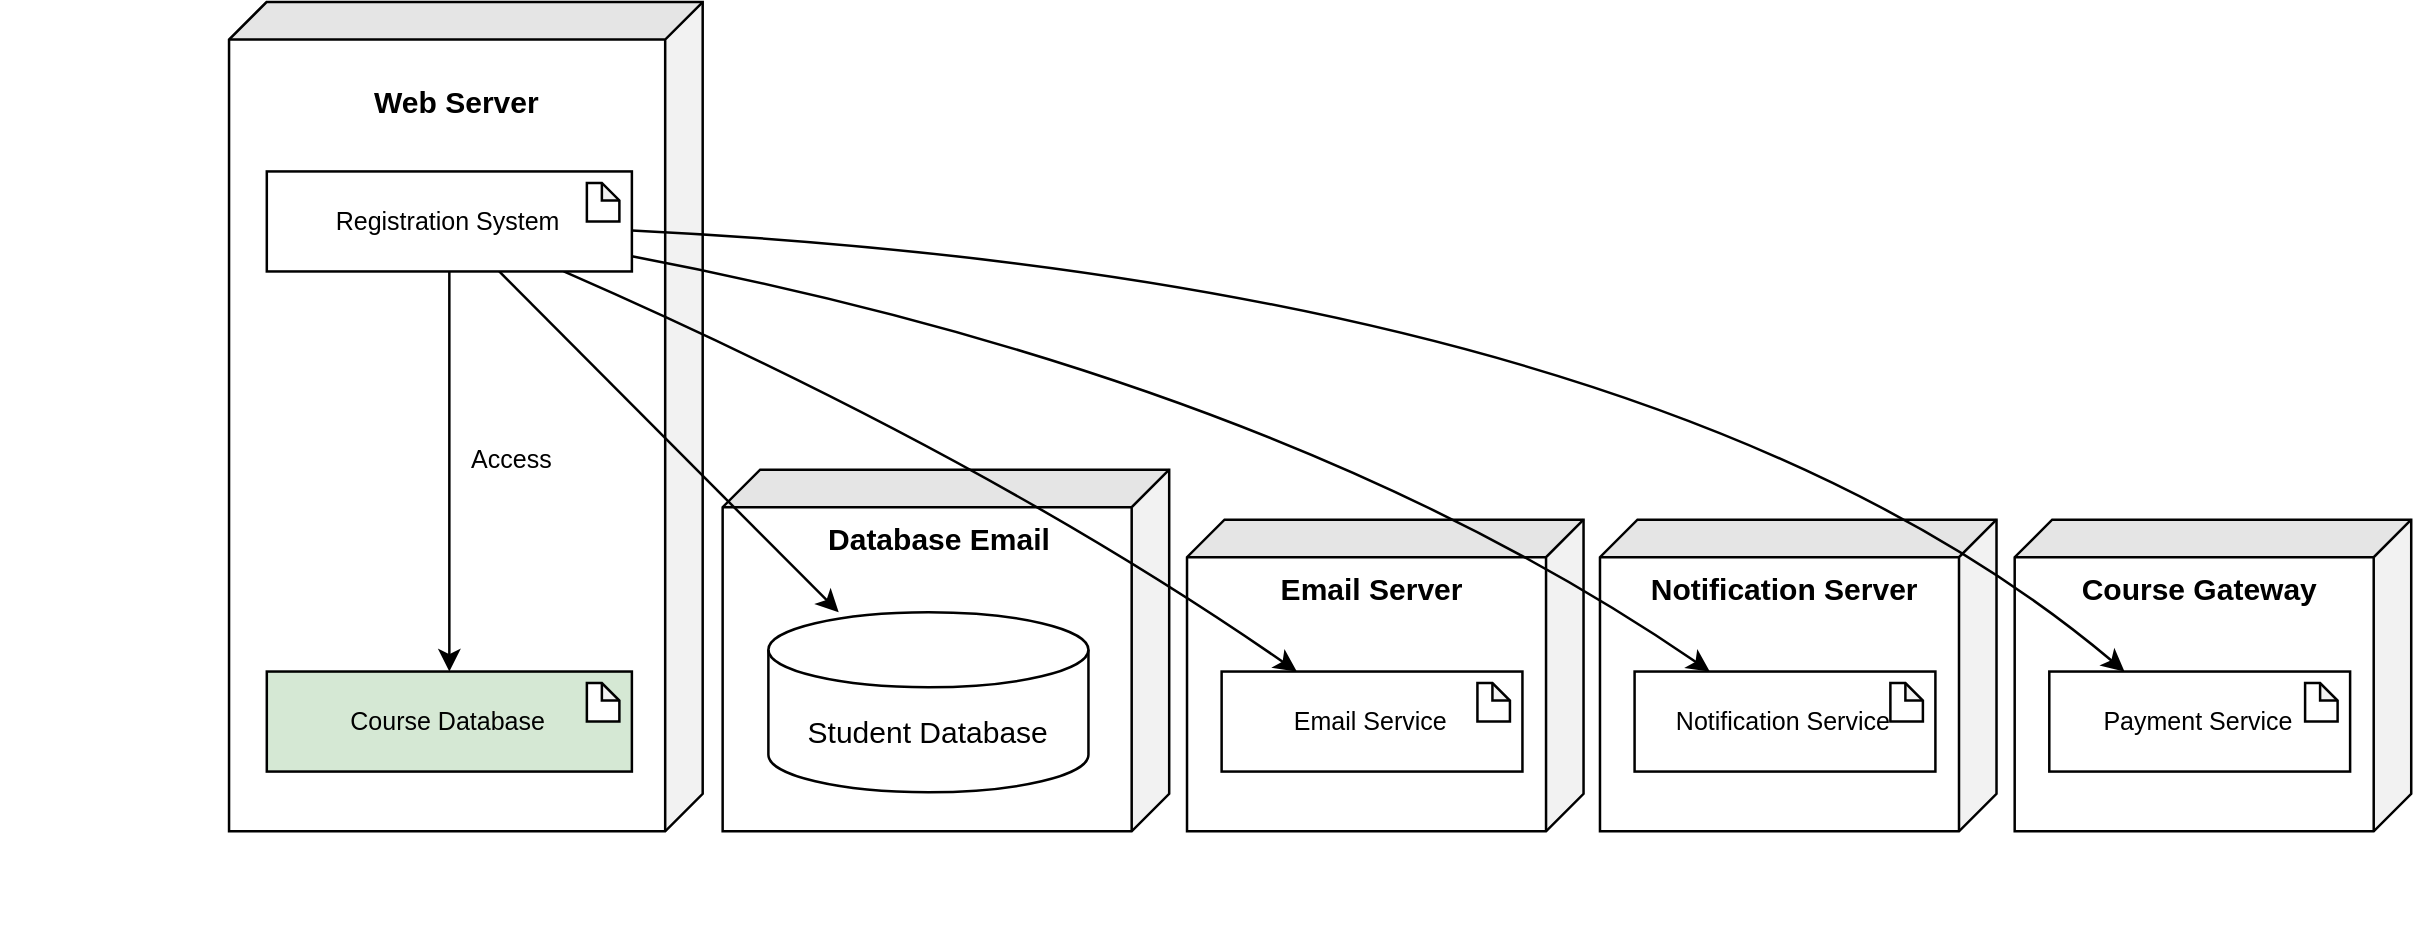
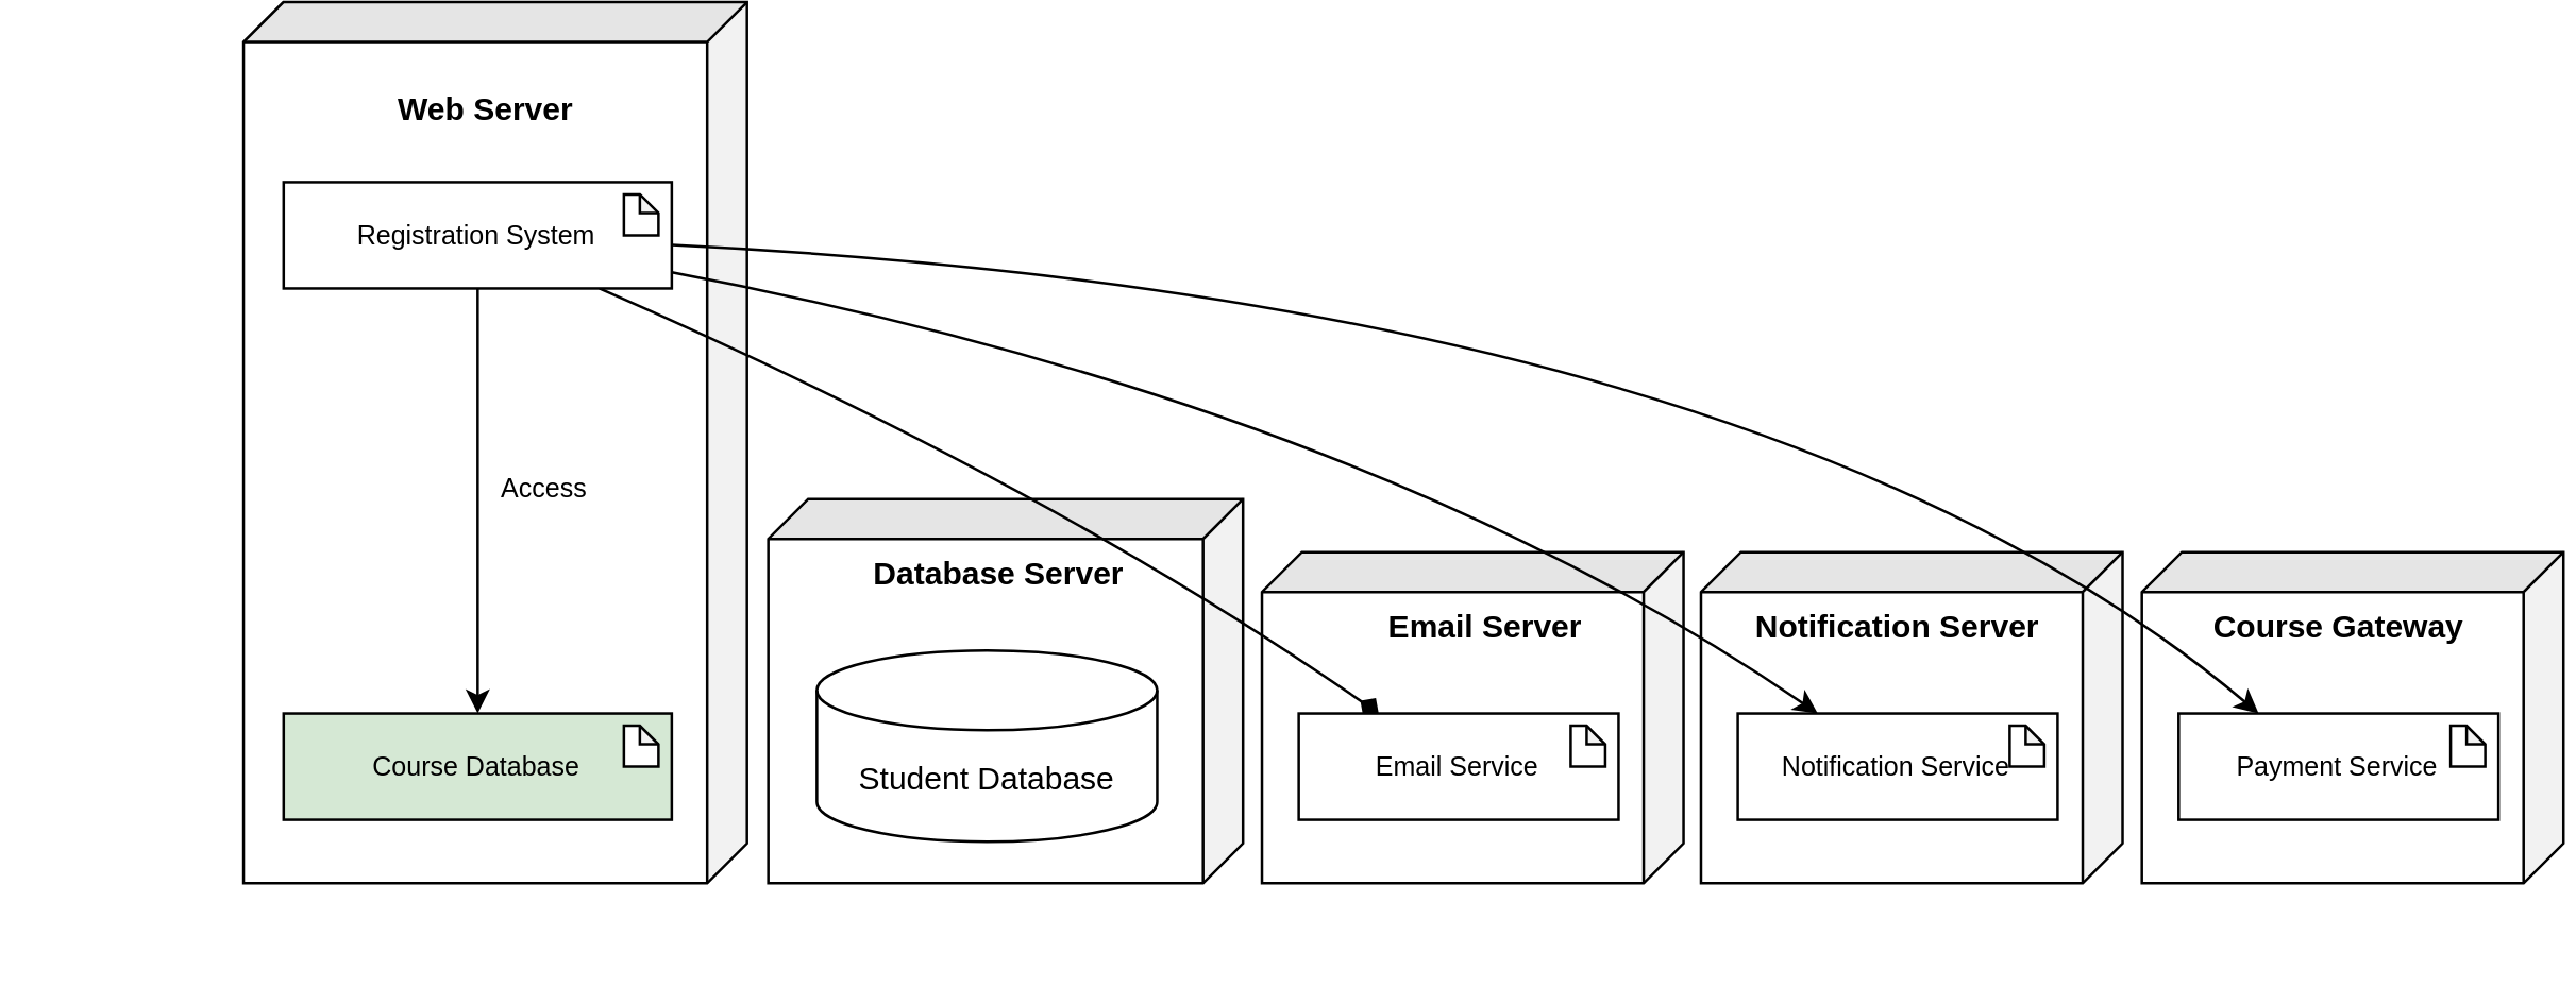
  <mxCell id="0" />
  <mxCell id="1" parent="0" />
  <mxCell id="2" value="" style="shape=cube;whiteSpace=wrap;html=1;boundedLbl=1;backgroundOutline=1;darkOpacity=0.05;darkOpacity2=0.1;size=15;rotation=90;" vertex="1" parent="1"><mxGeometry x="822.2" y="184.29" width="124.6" height="158.58" as="geometry" /></mxCell>
  <mxCell id="3" value="" style="shape=cube;whiteSpace=wrap;html=1;boundedLbl=1;backgroundOutline=1;darkOpacity=0.05;darkOpacity2=0.1;size=15;rotation=90;" vertex="1" parent="1"><mxGeometry x="656.35" y="184.29" width="124.6" height="158.58" as="geometry" /></mxCell>
  <mxCell id="4" value="" style="shape=cube;whiteSpace=wrap;html=1;boundedLbl=1;backgroundOutline=1;darkOpacity=0.05;darkOpacity2=0.1;size=15;rotation=90;" vertex="1" parent="1"><mxGeometry x="491.2" y="184.29" width="124.6" height="158.58" as="geometry" /></mxCell>
  <mxCell id="5" value="" style="shape=cube;whiteSpace=wrap;html=1;boundedLbl=1;backgroundOutline=1;darkOpacity=0.05;darkOpacity2=0.1;size=15;rotation=90;" vertex="1" parent="1"><mxGeometry x="305.49" y="164.29" width="144.6" height="178.58" as="geometry" /></mxCell>
  <mxCell id="6" value="" style="shape=cube;whiteSpace=wrap;html=1;boundedLbl=1;backgroundOutline=1;darkOpacity=0.05;darkOpacity2=0.1;size=15;rotation=90;" vertex="1" parent="1"><mxGeometry x="20" y="65.36" width="331.62" height="189.42" as="geometry" /></mxCell>
  <mxCell id="7" value="&lt;b&gt;Web Server&lt;/b&gt;" style="text;html=1;align=center;verticalAlign=middle;resizable=0;points=[];autosize=1;strokeColor=none;fillColor=none;" vertex="1" parent="1"><mxGeometry x="137.2" y="20" width="90" height="30" as="geometry" /></mxCell>
  <mxCell id="8" style="edgeStyle=none;html=1;fontSize=10;" edge="1" parent="1" source="13" target="15"><mxGeometry relative="1" as="geometry" /></mxCell>
- <mxCell id="9" style="edgeStyle=none;html=1;fontSize=12;" edge="1" parent="1" source="13" target="19"><mxGeometry relative="1" as="geometry" /></mxCell>
- <mxCell id="10" style="edgeStyle=none;html=1;entryX=0.25;entryY=0;entryDx=0;entryDy=0;fontSize=12;curved=1;" edge="1" parent="1" source="13" target="21"><mxGeometry relative="1" as="geometry"><Array as="points"><mxPoint x="394.2" y="176" /></Array></mxGeometry></mxCell>
+ <mxCell id="10" style="edgeStyle=none;html=1;entryX=0.25;entryY=0;entryDx=0;entryDy=0;fontSize=12;curved=1;endArrow=diamond;" edge="1" parent="1" source="13" target="21"><mxGeometry relative="1" as="geometry"><Array as="points"><mxPoint x="394.2" y="176" /></Array></mxGeometry></mxCell>
  <mxCell id="11" style="edgeStyle=none;html=1;entryX=0.25;entryY=0;entryDx=0;entryDy=0;fontSize=12;curved=1;" edge="1" parent="1" source="13" target="24"><mxGeometry relative="1" as="geometry"><Array as="points"><mxPoint x="514.2" y="146" /></Array></mxGeometry></mxCell>
  <mxCell id="12" style="edgeStyle=none;curved=1;html=1;entryX=0.25;entryY=0;entryDx=0;entryDy=0;fontSize=12;" edge="1" parent="1" source="13" target="27"><mxGeometry relative="1" as="geometry"><Array as="points"><mxPoint x="664.2" y="106" /></Array></mxGeometry></mxCell>
  <mxCell id="13" value="&lt;font style=&quot;font-size: 10px;&quot;&gt;Registration System&lt;/font&gt;" style="rounded=0;whiteSpace=wrap;html=1;" vertex="1" parent="1"><mxGeometry x="106.2" y="62" width="146" height="40" as="geometry" /></mxCell>
  <mxCell id="14" value="" style="shape=note;whiteSpace=wrap;html=1;backgroundOutline=1;darkOpacity=0.05;fontSize=10;size=7;" vertex="1" parent="1"><mxGeometry x="234.2" y="66.58" width="13" height="15.42" as="geometry" /></mxCell>
  <mxCell id="15" value="&lt;font style=&quot;font-size: 10px;&quot;&gt;Course Database&lt;/font&gt;" style="rounded=0;whiteSpace=wrap;html=1;fillColor=#d5e8d4;" vertex="1" parent="1"><mxGeometry x="106.2" y="262" width="146" height="40" as="geometry" /></mxCell>
  <mxCell id="16" value="" style="shape=note;whiteSpace=wrap;html=1;backgroundOutline=1;darkOpacity=0.05;fontSize=10;size=7;" vertex="1" parent="1"><mxGeometry x="234.2" y="266.58" width="13" height="15.42" as="geometry" /></mxCell>
  <mxCell id="17" value="Access" style="text;html=1;align=center;verticalAlign=middle;resizable=0;points=[];autosize=1;strokeColor=none;fillColor=none;fontSize=10;" vertex="1" parent="1"><mxGeometry x="174.2" y="162" width="60" height="30" as="geometry" /></mxCell>
- <mxCell id="18" value="&lt;b&gt;&lt;font style=&quot;font-size: 12px;&quot;&gt;Database Email&lt;/font&gt;&lt;/b&gt;" style="text;html=1;align=center;verticalAlign=middle;resizable=0;points=[];autosize=1;strokeColor=none;fillColor=none;fontSize=10;" vertex="1" parent="1"><mxGeometry x="314.79" y="195" width="120" height="30" as="geometry" /></mxCell>
+ <mxCell id="18" value="&lt;b&gt;&lt;font style=&quot;font-size: 12px;&quot;&gt;Database Server&lt;/font&gt;&lt;/b&gt;" style="text;html=1;align=center;verticalAlign=middle;resizable=0;points=[];autosize=1;strokeColor=none;fillColor=none;fontSize=10;" vertex="1" parent="1"><mxGeometry x="314.79" y="195" width="120" height="30" as="geometry" /></mxCell>
  <mxCell id="19" value="Student Database" style="shape=cylinder3;whiteSpace=wrap;html=1;boundedLbl=1;backgroundOutline=1;size=15;fontSize=12;" vertex="1" parent="1"><mxGeometry x="306.79" y="238.29" width="128" height="72" as="geometry" /></mxCell>
- <mxCell id="20" value="&lt;b&gt;&lt;font style=&quot;font-size: 12px;&quot;&gt;Email Server&lt;/font&gt;&lt;/b&gt;" style="text;html=1;align=center;verticalAlign=middle;resizable=0;points=[];autosize=1;strokeColor=none;fillColor=none;fontSize=10;" vertex="1" parent="1"><mxGeometry x="498.2" y="214.58" width="100" height="30" as="geometry" /></mxCell>
+ <mxCell id="20" value="&lt;b&gt;&lt;font style=&quot;font-size: 12px;&quot;&gt;Email Server&lt;/font&gt;&lt;/b&gt;" style="text;html=1;align=center;verticalAlign=middle;resizable=0;points=[];autosize=1;strokeColor=none;fillColor=none;fontSize=10;" vertex="1" parent="1"><mxGeometry x="508.2" y="214.58" width="100" height="30" as="geometry" /></mxCell>
  <mxCell id="21" value="&lt;font style=&quot;font-size: 10px;&quot;&gt;Email Service&lt;/font&gt;" style="rounded=0;whiteSpace=wrap;html=1;" vertex="1" parent="1"><mxGeometry x="488.05" y="262" width="120.3" height="40" as="geometry" /></mxCell>
  <mxCell id="22" value="" style="shape=note;whiteSpace=wrap;html=1;backgroundOutline=1;darkOpacity=0.05;fontSize=10;size=7;" vertex="1" parent="1"><mxGeometry x="590.35" y="266.58" width="13" height="15.42" as="geometry" /></mxCell>
  <mxCell id="23" value="&lt;b&gt;&lt;font style=&quot;font-size: 12px;&quot;&gt;Notification Server&lt;/font&gt;&lt;/b&gt;" style="text;html=1;align=center;verticalAlign=middle;resizable=0;points=[];autosize=1;strokeColor=none;fillColor=none;fontSize=10;" vertex="1" parent="1"><mxGeometry x="648.35" y="214.58" width="130" height="30" as="geometry" /></mxCell>
  <mxCell id="24" value="&lt;font style=&quot;font-size: 10px;&quot;&gt;Notification Service&lt;/font&gt;" style="rounded=0;whiteSpace=wrap;html=1;" vertex="1" parent="1"><mxGeometry x="653.2" y="262" width="120.3" height="40" as="geometry" /></mxCell>
  <mxCell id="25" value="" style="shape=note;whiteSpace=wrap;html=1;backgroundOutline=1;darkOpacity=0.05;fontSize=10;size=7;" vertex="1" parent="1"><mxGeometry x="755.5" y="266.58" width="13" height="15.42" as="geometry" /></mxCell>
  <mxCell id="26" value="&lt;b&gt;&lt;font style=&quot;font-size: 12px;&quot;&gt;Course Gateway&lt;/font&gt;&lt;/b&gt;" style="text;html=1;align=center;verticalAlign=middle;resizable=0;points=[];autosize=1;strokeColor=none;fillColor=none;fontSize=10;" vertex="1" parent="1"><mxGeometry x="814.2" y="214.58" width="130" height="30" as="geometry" /></mxCell>
  <mxCell id="27" value="&lt;font style=&quot;font-size: 10px;&quot;&gt;Payment Service&lt;/font&gt;" style="rounded=0;whiteSpace=wrap;html=1;" vertex="1" parent="1"><mxGeometry x="819.05" y="262" width="120.3" height="40" as="geometry" /></mxCell>
  <mxCell id="28" value="" style="shape=note;whiteSpace=wrap;html=1;backgroundOutline=1;darkOpacity=0.05;fontSize=10;size=7;" vertex="1" parent="1"><mxGeometry x="921.35" y="266.58" width="13" height="15.42" as="geometry" /></mxCell>
